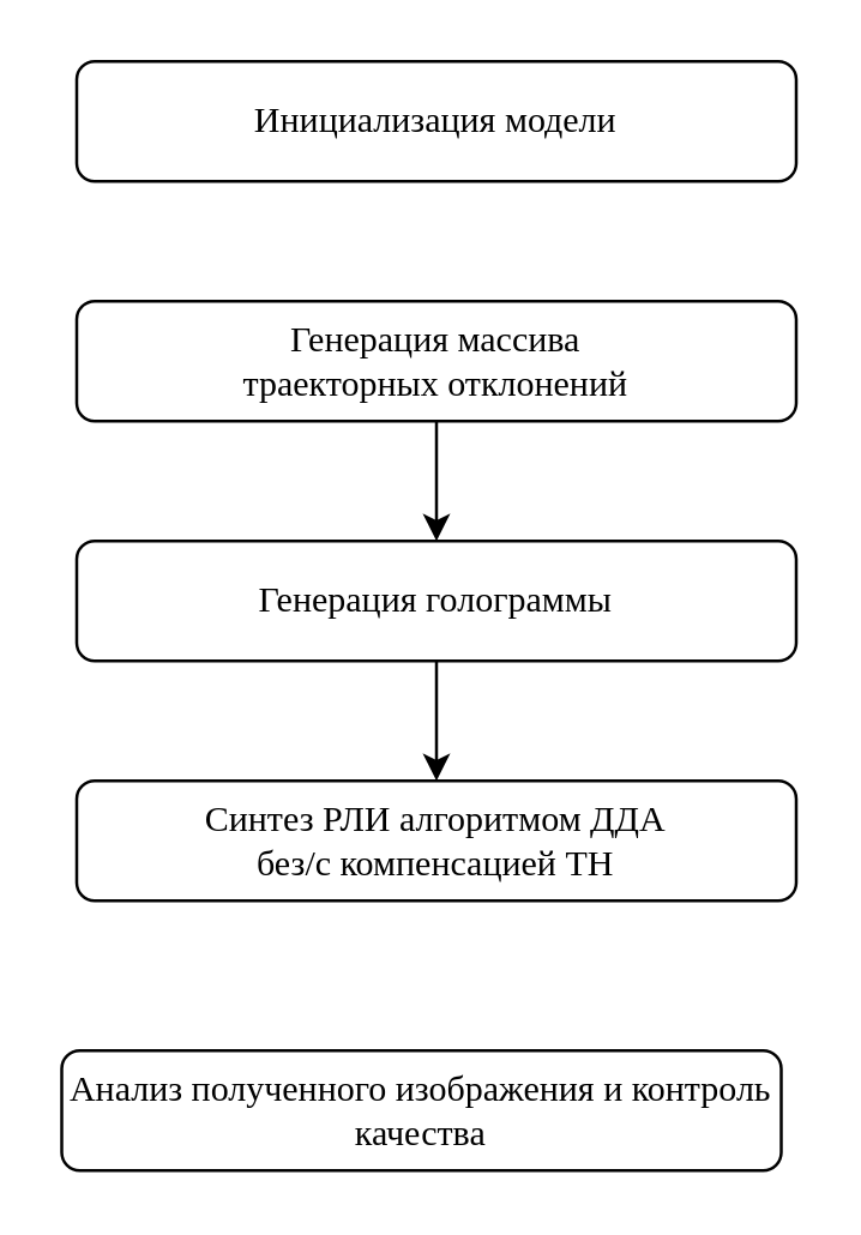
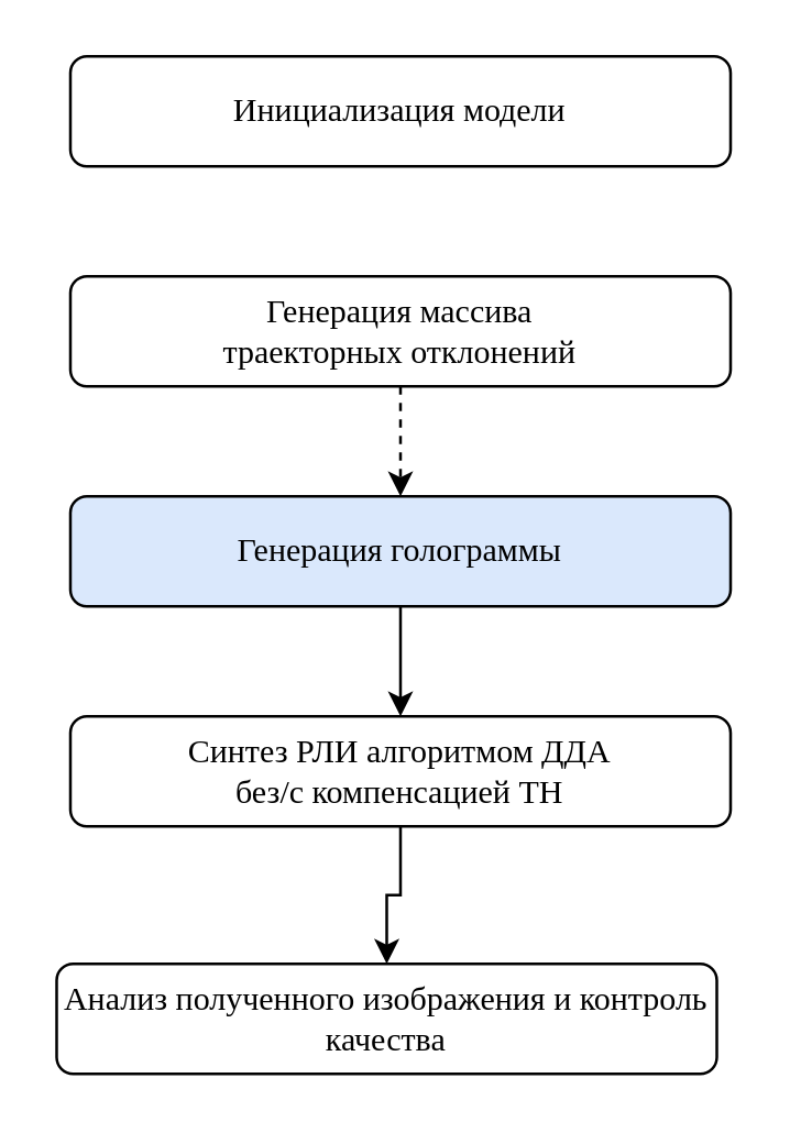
  <mxCell id="0" />
  <mxCell id="1" parent="0" />
  <mxCell id="2" value="Инициализация модели" style="rounded=1;whiteSpace=wrap;html=1;fontFamily=JetBrains Mono;fontSize=12;" vertex="1" parent="1"><mxGeometry x="25" y="20" width="240" height="40" as="geometry" /></mxCell>
- <mxCell id="3" style="edgeStyle=orthogonalEdgeStyle;rounded=0;orthogonalLoop=1;jettySize=auto;html=1;exitX=0.5;exitY=1;exitDx=0;exitDy=0;entryX=0.5;entryY=0;entryDx=0;entryDy=0;fontFamily=JetBrains Mono;fontSize=12;" edge="1" parent="1" source="4" target="6"><mxGeometry relative="1" as="geometry" /></mxCell>
+ <mxCell id="3" style="edgeStyle=orthogonalEdgeStyle;rounded=0;orthogonalLoop=1;jettySize=auto;html=1;exitX=0.5;exitY=1;exitDx=0;exitDy=0;entryX=0.5;entryY=0;entryDx=0;entryDy=0;fontFamily=JetBrains Mono;fontSize=12;dashed=1;" edge="1" parent="1" source="4" target="6"><mxGeometry relative="1" as="geometry" /></mxCell>
  <mxCell id="4" value="Генерация массива&lt;div&gt;траекторных отклонений&lt;/div&gt;" style="whiteSpace=wrap;html=1;rounded=1;fontFamily=JetBrains Mono;fontSize=12;" vertex="1" parent="1"><mxGeometry x="25" y="100" width="240" height="40" as="geometry" /></mxCell>
  <mxCell id="5" style="edgeStyle=orthogonalEdgeStyle;rounded=0;orthogonalLoop=1;jettySize=auto;html=1;exitX=0.5;exitY=1;exitDx=0;exitDy=0;entryX=0.5;entryY=0;entryDx=0;entryDy=0;fontFamily=JetBrains Mono;fontSize=12;" edge="1" parent="1" source="6" target="8"><mxGeometry relative="1" as="geometry" /></mxCell>
- <mxCell id="6" value="Генерация голограммы" style="whiteSpace=wrap;html=1;rounded=1;fontFamily=JetBrains Mono;fontSize=12;" vertex="1" parent="1"><mxGeometry x="25" y="180" width="240" height="40" as="geometry" /></mxCell>
+ <mxCell id="6" value="Генерация голограммы" style="whiteSpace=wrap;html=1;rounded=1;fontFamily=JetBrains Mono;fontSize=12;fillColor=#dae8fc;" vertex="1" parent="1"><mxGeometry x="25" y="180" width="240" height="40" as="geometry" /></mxCell>
+ <mxCell id="7" style="edgeStyle=orthogonalEdgeStyle;rounded=0;orthogonalLoop=1;jettySize=auto;html=1;exitX=0.5;exitY=1;exitDx=0;exitDy=0;entryX=0.5;entryY=0;entryDx=0;entryDy=0;fontFamily=JetBrains Mono;fontSize=12;" edge="1" parent="1" source="8" target="9"><mxGeometry relative="1" as="geometry" /></mxCell>
  <mxCell id="8" value="Синтез РЛИ &lt;span style=&quot;background-color: transparent; color: light-dark(rgb(0, 0, 0), rgb(255, 255, 255));&quot;&gt;алгоритмом ДДА&lt;/span&gt;&lt;div&gt;&lt;span style=&quot;background-color: transparent; color: light-dark(rgb(0, 0, 0), rgb(255, 255, 255));&quot;&gt;без/с компенсацией ТН&lt;/span&gt;&lt;/div&gt;" style="whiteSpace=wrap;html=1;rounded=1;fontFamily=JetBrains Mono;fontSize=12;" vertex="1" parent="1"><mxGeometry x="25" y="260" width="240" height="40" as="geometry" /></mxCell>
  <mxCell id="9" value="Анализ полученного изображения и контроль качества" style="whiteSpace=wrap;html=1;rounded=1;fontFamily=JetBrains Mono;fontSize=12;" vertex="1" parent="1"><mxGeometry x="20" y="350" width="240" height="40" as="geometry" /></mxCell>
